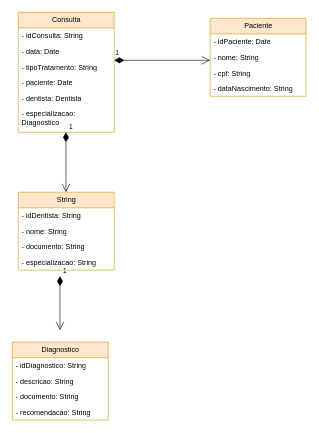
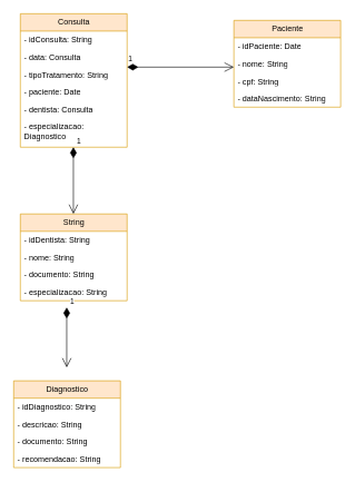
  <mxCell id="0" />
  <mxCell id="1" parent="0" />
  <mxCell id="2" value="Consulta" style="swimlane;fontStyle=0;childLayout=stackLayout;horizontal=1;startSize=26;fillColor=#ffe6cc;horizontalStack=0;resizeParent=1;resizeParentMax=0;resizeLast=0;collapsible=1;marginBottom=0;html=1;strokeColor=#d79b00;" vertex="1" parent="1"><mxGeometry x="30" y="20" width="160" height="200" as="geometry" /></mxCell>
  <mxCell id="3" value="&lt;span class=&quot;hljs-bullet&quot;&gt;-&lt;/span&gt; &lt;span class=&quot;hljs-attr&quot;&gt;idConsulta:&lt;/span&gt; &lt;span class=&quot;hljs-string&quot;&gt;String&lt;/span&gt;" style="text;strokeColor=none;fillColor=none;align=left;verticalAlign=top;spacingLeft=4;spacingRight=4;overflow=hidden;rotatable=0;points=[[0,0.5],[1,0.5]];portConstraint=eastwest;whiteSpace=wrap;html=1;" vertex="1" parent="2"><mxGeometry y="26" width="160" height="26" as="geometry" /></mxCell>
- <mxCell id="4" value="&lt;span class=&quot;hljs-bullet&quot;&gt;-&lt;/span&gt; &lt;span class=&quot;hljs-attr&quot;&gt;data:&lt;/span&gt; &lt;span class=&quot;hljs-string&quot;&gt;Date&lt;/span&gt;" style="text;strokeColor=none;fillColor=none;align=left;verticalAlign=top;spacingLeft=4;spacingRight=4;overflow=hidden;rotatable=0;points=[[0,0.5],[1,0.5]];portConstraint=eastwest;whiteSpace=wrap;html=1;" vertex="1" parent="2"><mxGeometry y="52" width="160" height="26" as="geometry" /></mxCell>
+ <mxCell id="4" value="&lt;span class=&quot;hljs-bullet&quot;&gt;-&lt;/span&gt; &lt;span class=&quot;hljs-attr&quot;&gt;data:&lt;/span&gt; &lt;span class=&quot;hljs-string&quot;&gt;Consulta&lt;/span&gt;" style="text;strokeColor=none;fillColor=none;align=left;verticalAlign=top;spacingLeft=4;spacingRight=4;overflow=hidden;rotatable=0;points=[[0,0.5],[1,0.5]];portConstraint=eastwest;whiteSpace=wrap;html=1;" vertex="1" parent="2"><mxGeometry y="52" width="160" height="26" as="geometry" /></mxCell>
  <mxCell id="5" value="&lt;span class=&quot;hljs-bullet&quot;&gt;-&lt;/span&gt; &lt;span class=&quot;hljs-attr&quot;&gt;tipoTratamento:&lt;/span&gt; &lt;span class=&quot;hljs-string&quot;&gt;String&lt;/span&gt;" style="text;strokeColor=none;fillColor=none;align=left;verticalAlign=top;spacingLeft=4;spacingRight=4;overflow=hidden;rotatable=0;points=[[0,0.5],[1,0.5]];portConstraint=eastwest;whiteSpace=wrap;html=1;" vertex="1" parent="2"><mxGeometry y="78" width="160" height="26" as="geometry" /></mxCell>
  <mxCell id="6" value="&lt;span class=&quot;hljs-bullet&quot;&gt;-&lt;/span&gt; &lt;span class=&quot;hljs-attr&quot;&gt;paciente:&lt;/span&gt; &lt;span class=&quot;hljs-string&quot;&gt;Date&lt;/span&gt;" style="text;strokeColor=none;fillColor=none;align=left;verticalAlign=top;spacingLeft=4;spacingRight=4;overflow=hidden;rotatable=0;points=[[0,0.5],[1,0.5]];portConstraint=eastwest;whiteSpace=wrap;html=1;" vertex="1" parent="2"><mxGeometry y="104" width="160" height="26" as="geometry" /></mxCell>
- <mxCell id="7" value="&lt;span class=&quot;hljs-bullet&quot;&gt;-&lt;/span&gt; &lt;span class=&quot;hljs-attr&quot;&gt;dentista:&lt;/span&gt; &lt;span class=&quot;hljs-string&quot;&gt;Dentista&lt;/span&gt;" style="text;strokeColor=none;fillColor=none;align=left;verticalAlign=top;spacingLeft=4;spacingRight=4;overflow=hidden;rotatable=0;points=[[0,0.5],[1,0.5]];portConstraint=eastwest;whiteSpace=wrap;html=1;" vertex="1" parent="2"><mxGeometry y="130" width="160" height="26" as="geometry" /></mxCell>
+ <mxCell id="7" value="&lt;span class=&quot;hljs-bullet&quot;&gt;-&lt;/span&gt; &lt;span class=&quot;hljs-attr&quot;&gt;dentista:&lt;/span&gt; &lt;span class=&quot;hljs-string&quot;&gt;Consulta&lt;/span&gt;" style="text;strokeColor=none;fillColor=none;align=left;verticalAlign=top;spacingLeft=4;spacingRight=4;overflow=hidden;rotatable=0;points=[[0,0.5],[1,0.5]];portConstraint=eastwest;whiteSpace=wrap;html=1;" vertex="1" parent="2"><mxGeometry y="130" width="160" height="26" as="geometry" /></mxCell>
  <mxCell id="8" value="&lt;span class=&quot;hljs-bullet&quot;&gt;-&lt;/span&gt; &lt;span class=&quot;hljs-attr&quot;&gt;especializacao:&lt;/span&gt;&amp;nbsp;&amp;nbsp;&lt;div&gt;&lt;span class=&quot;hljs-string&quot;&gt;Diagnostico&lt;/span&gt;&lt;/div&gt;" style="text;strokeColor=none;fillColor=none;align=left;verticalAlign=top;spacingLeft=4;spacingRight=4;overflow=hidden;rotatable=0;points=[[0,0.5],[1,0.5]];portConstraint=eastwest;whiteSpace=wrap;html=1;" vertex="1" parent="2"><mxGeometry y="156" width="160" height="44" as="geometry" /></mxCell>
  <mxCell id="9" value="Paciente" style="swimlane;fontStyle=0;childLayout=stackLayout;horizontal=1;startSize=26;fillColor=#ffe6cc;horizontalStack=0;resizeParent=1;resizeParentMax=0;resizeLast=0;collapsible=1;marginBottom=0;html=1;strokeColor=#d79b00;" vertex="1" parent="1"><mxGeometry x="350" y="30" width="160" height="130" as="geometry" /></mxCell>
  <mxCell id="10" value="&lt;span class=&quot;hljs-bullet&quot;&gt;-&lt;/span&gt; &lt;span class=&quot;hljs-attr&quot;&gt;idPaciente:&lt;/span&gt; &lt;span class=&quot;hljs-string&quot;&gt;Date&lt;/span&gt;" style="text;strokeColor=none;fillColor=none;align=left;verticalAlign=top;spacingLeft=4;spacingRight=4;overflow=hidden;rotatable=0;points=[[0,0.5],[1,0.5]];portConstraint=eastwest;whiteSpace=wrap;html=1;" vertex="1" parent="9"><mxGeometry y="26" width="160" height="26" as="geometry" /></mxCell>
  <mxCell id="11" value="&lt;span class=&quot;hljs-bullet&quot;&gt;-&lt;/span&gt; &lt;span class=&quot;hljs-attr&quot;&gt;nome:&lt;/span&gt; &lt;span class=&quot;hljs-string&quot;&gt;String&lt;/span&gt;" style="text;strokeColor=none;fillColor=none;align=left;verticalAlign=top;spacingLeft=4;spacingRight=4;overflow=hidden;rotatable=0;points=[[0,0.5],[1,0.5]];portConstraint=eastwest;whiteSpace=wrap;html=1;" vertex="1" parent="9"><mxGeometry y="52" width="160" height="26" as="geometry" /></mxCell>
  <mxCell id="12" value="&lt;span class=&quot;hljs-bullet&quot;&gt;-&lt;/span&gt; &lt;span class=&quot;hljs-attr&quot;&gt;cpf:&lt;/span&gt; &lt;span class=&quot;hljs-string&quot;&gt;String&lt;/span&gt;" style="text;strokeColor=none;fillColor=none;align=left;verticalAlign=top;spacingLeft=4;spacingRight=4;overflow=hidden;rotatable=0;points=[[0,0.5],[1,0.5]];portConstraint=eastwest;whiteSpace=wrap;html=1;" vertex="1" parent="9"><mxGeometry y="78" width="160" height="26" as="geometry" /></mxCell>
  <mxCell id="13" value="&lt;span class=&quot;hljs-bullet&quot;&gt;-&lt;/span&gt; &lt;span class=&quot;hljs-attr&quot;&gt;dataNascimento:&lt;/span&gt; &lt;span class=&quot;hljs-string&quot;&gt;String&lt;/span&gt;" style="text;strokeColor=none;fillColor=none;align=left;verticalAlign=top;spacingLeft=4;spacingRight=4;overflow=hidden;rotatable=0;points=[[0,0.5],[1,0.5]];portConstraint=eastwest;whiteSpace=wrap;html=1;" vertex="1" parent="9"><mxGeometry y="104" width="160" height="26" as="geometry" /></mxCell>
  <mxCell id="14" value="String" style="swimlane;fontStyle=0;childLayout=stackLayout;horizontal=1;startSize=26;fillColor=#ffe6cc;horizontalStack=0;resizeParent=1;resizeParentMax=0;resizeLast=0;collapsible=1;marginBottom=0;html=1;strokeColor=#d79b00;" vertex="1" parent="1"><mxGeometry x="30" y="320" width="160" height="130" as="geometry" /></mxCell>
  <mxCell id="15" value="&lt;span class=&quot;hljs-bullet&quot;&gt;-&lt;/span&gt; &lt;span class=&quot;hljs-attr&quot;&gt;idDentista:&lt;/span&gt; &lt;span class=&quot;hljs-string&quot;&gt;String&lt;/span&gt;" style="text;strokeColor=none;fillColor=none;align=left;verticalAlign=top;spacingLeft=4;spacingRight=4;overflow=hidden;rotatable=0;points=[[0,0.5],[1,0.5]];portConstraint=eastwest;whiteSpace=wrap;html=1;" vertex="1" parent="14"><mxGeometry y="26" width="160" height="26" as="geometry" /></mxCell>
  <mxCell id="16" value="&lt;span class=&quot;hljs-bullet&quot;&gt;-&lt;/span&gt; &lt;span class=&quot;hljs-attr&quot;&gt;nome:&lt;/span&gt; &lt;span class=&quot;hljs-string&quot;&gt;String&lt;/span&gt;" style="text;strokeColor=none;fillColor=none;align=left;verticalAlign=top;spacingLeft=4;spacingRight=4;overflow=hidden;rotatable=0;points=[[0,0.5],[1,0.5]];portConstraint=eastwest;whiteSpace=wrap;html=1;" vertex="1" parent="14"><mxGeometry y="52" width="160" height="26" as="geometry" /></mxCell>
  <mxCell id="17" value="&lt;span class=&quot;hljs-bullet&quot;&gt;-&lt;/span&gt; &lt;span class=&quot;hljs-attr&quot;&gt;documento:&lt;/span&gt; &lt;span class=&quot;hljs-string&quot;&gt;String&lt;/span&gt;" style="text;strokeColor=none;fillColor=none;align=left;verticalAlign=top;spacingLeft=4;spacingRight=4;overflow=hidden;rotatable=0;points=[[0,0.5],[1,0.5]];portConstraint=eastwest;whiteSpace=wrap;html=1;" vertex="1" parent="14"><mxGeometry y="78" width="160" height="26" as="geometry" /></mxCell>
  <mxCell id="18" value="&lt;span class=&quot;hljs-bullet&quot;&gt;-&lt;/span&gt; &lt;span class=&quot;hljs-attr&quot;&gt;especializacao:&lt;/span&gt; &lt;span class=&quot;hljs-string&quot;&gt;String&lt;/span&gt;" style="text;strokeColor=none;fillColor=none;align=left;verticalAlign=top;spacingLeft=4;spacingRight=4;overflow=hidden;rotatable=0;points=[[0,0.5],[1,0.5]];portConstraint=eastwest;whiteSpace=wrap;html=1;" vertex="1" parent="14"><mxGeometry y="104" width="160" height="26" as="geometry" /></mxCell>
  <mxCell id="19" value="Diagnostico" style="swimlane;fontStyle=0;childLayout=stackLayout;horizontal=1;startSize=26;fillColor=#ffe6cc;horizontalStack=0;resizeParent=1;resizeParentMax=0;resizeLast=0;collapsible=1;marginBottom=0;html=1;strokeColor=#d79b00;" vertex="1" parent="1"><mxGeometry x="20" y="570" width="160" height="130" as="geometry" /></mxCell>
  <mxCell id="20" value="&lt;span class=&quot;hljs-bullet&quot;&gt;-&lt;/span&gt; &lt;span class=&quot;hljs-attr&quot;&gt;idDiagnostico:&lt;/span&gt; &lt;span class=&quot;hljs-string&quot;&gt;String&lt;/span&gt;" style="text;strokeColor=none;fillColor=none;align=left;verticalAlign=top;spacingLeft=4;spacingRight=4;overflow=hidden;rotatable=0;points=[[0,0.5],[1,0.5]];portConstraint=eastwest;whiteSpace=wrap;html=1;" vertex="1" parent="19"><mxGeometry y="26" width="160" height="26" as="geometry" /></mxCell>
  <mxCell id="21" value="&lt;span class=&quot;hljs-bullet&quot;&gt;-&lt;/span&gt; &lt;span class=&quot;hljs-attr&quot;&gt;descricao:&lt;/span&gt; &lt;span class=&quot;hljs-string&quot;&gt;String&lt;/span&gt;" style="text;strokeColor=none;fillColor=none;align=left;verticalAlign=top;spacingLeft=4;spacingRight=4;overflow=hidden;rotatable=0;points=[[0,0.5],[1,0.5]];portConstraint=eastwest;whiteSpace=wrap;html=1;" vertex="1" parent="19"><mxGeometry y="52" width="160" height="26" as="geometry" /></mxCell>
  <mxCell id="22" value="&lt;span class=&quot;hljs-bullet&quot;&gt;-&lt;/span&gt; &lt;span class=&quot;hljs-attr&quot;&gt;documento:&lt;/span&gt; &lt;span class=&quot;hljs-string&quot;&gt;String&lt;/span&gt;" style="text;strokeColor=none;fillColor=none;align=left;verticalAlign=top;spacingLeft=4;spacingRight=4;overflow=hidden;rotatable=0;points=[[0,0.5],[1,0.5]];portConstraint=eastwest;whiteSpace=wrap;html=1;" vertex="1" parent="19"><mxGeometry y="78" width="160" height="26" as="geometry" /></mxCell>
  <mxCell id="23" value="&lt;span class=&quot;hljs-bullet&quot;&gt;-&lt;/span&gt; &lt;span class=&quot;hljs-attr&quot;&gt;recomendacao:&lt;/span&gt; &lt;span class=&quot;hljs-string&quot;&gt;String&lt;/span&gt;" style="text;strokeColor=none;fillColor=none;align=left;verticalAlign=top;spacingLeft=4;spacingRight=4;overflow=hidden;rotatable=0;points=[[0,0.5],[1,0.5]];portConstraint=eastwest;whiteSpace=wrap;html=1;" vertex="1" parent="19"><mxGeometry y="104" width="160" height="26" as="geometry" /></mxCell>
  <mxCell id="24" value="1" style="endArrow=open;html=1;endSize=12;startArrow=diamondThin;startSize=14;startFill=1;edgeStyle=orthogonalEdgeStyle;align=left;verticalAlign=bottom;rounded=0;" edge="1" parent="1"><mxGeometry x="-1" y="3" relative="1" as="geometry"><mxPoint x="109.5" y="220" as="sourcePoint" /><mxPoint x="109.5" y="320" as="targetPoint" /></mxGeometry></mxCell>
  <mxCell id="25" value="1" style="endArrow=open;html=1;endSize=12;startArrow=diamondThin;startSize=14;startFill=1;edgeStyle=orthogonalEdgeStyle;align=left;verticalAlign=bottom;rounded=0;" edge="1" parent="1"><mxGeometry x="-1" y="3" relative="1" as="geometry"><mxPoint x="190" y="100" as="sourcePoint" /><mxPoint x="350" y="100" as="targetPoint" /></mxGeometry></mxCell>
  <mxCell id="26" value="1" style="endArrow=open;html=1;endSize=12;startArrow=diamondThin;startSize=14;startFill=1;edgeStyle=orthogonalEdgeStyle;align=left;verticalAlign=bottom;rounded=0;" edge="1" parent="1"><mxGeometry x="-1" y="3" relative="1" as="geometry"><mxPoint x="99.5" y="460" as="sourcePoint" /><mxPoint x="99.5" y="550" as="targetPoint" /></mxGeometry></mxCell>
